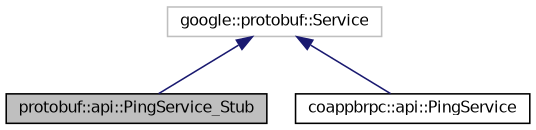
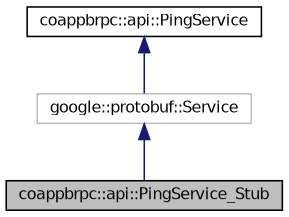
  digraph {
    node [color=black fillcolor=white fontname=Helvetica fontsize=10 shape=record style=filled]
    edge [color=midnightblue dir=back fontname=Helvetica fontsize=10 labelfontname=Helvetica labelfontsize=10 style=solid]
-   n1 [fillcolor=grey75 fontcolor=black height=0.2 label="protobuf::api::PingService_Stub" width=0.4]
+   n1 [fillcolor=grey75 fontcolor=black height=0.2 label="coappbrpc::api::PingService_Stub" width=0.4]
    n2 [height=0.2 label="coappbrpc::api::PingService" width=0.4]
    n3 [color=grey75 height=0.2 label="google::protobuf::Service" width=0.4]
    n3 -> n1
-   n3 -> n2
+   n2 -> n3
  }
